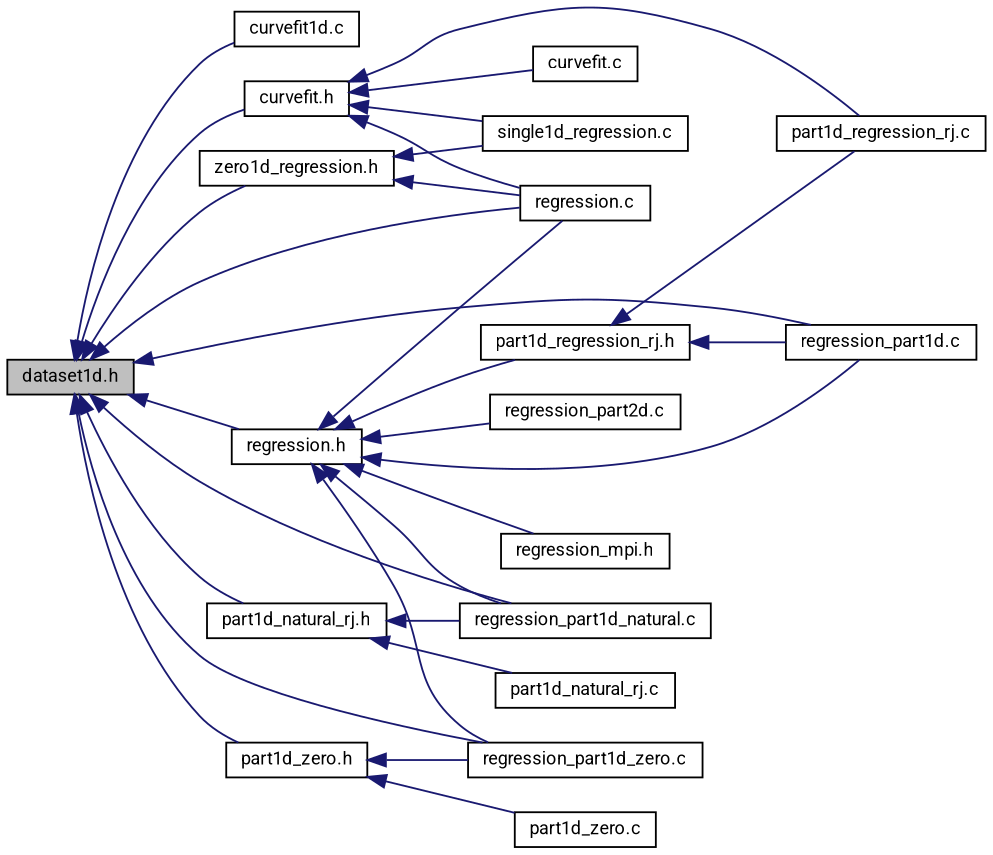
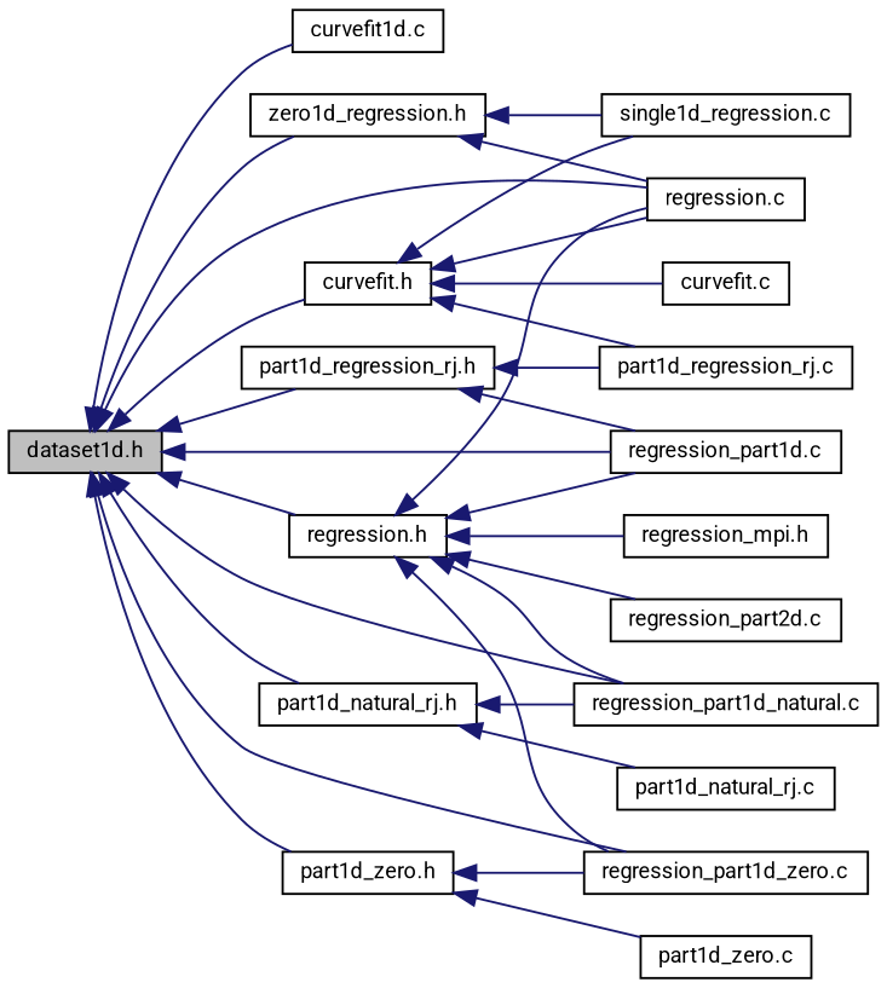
  digraph {
    fontname=Roboto
    rankdir=LR
    node [color=black fillcolor=white fontname=Roboto fontsize=10 shape=record style=filled]
    edge [color=midnightblue dir=back fontname=Roboto fontsize=10 labelfontname="FreeSans.ttf" labelfontsize=10 style=solid]
    n1 [fillcolor=grey75 fontcolor=black height=0.2 label="dataset1d.h" width=0.4]
    n2 [height=0.2 label="curvefit1d.c" width=0.4]
    n3 [height=0.2 label="regression.c" width=0.4]
    n4 [height=0.2 label="regression_part1d.c" width=0.4]
    n5 [height=0.2 label="regression_part1d_natural.c" width=0.4]
    n6 [height=0.2 label="regression_part1d_zero.c" width=0.4]
    n7 [height=0.2 label="curvefit.h" width=0.4]
    n8 [height=0.2 label="part1d_natural_rj.h" width=0.4]
    n9 [height=0.2 label="part1d_regression_rj.h" width=0.4]
    n10 [height=0.2 label="part1d_zero.h" width=0.4]
    n11 [height=0.2 label="regression.h" width=0.4]
    n12 [height=0.2 label="zero1d_regression.h" width=0.4]
    n13 [height=0.2 label="curvefit.c" width=0.4]
    n14 [height=0.2 label="part1d_regression_rj.c" width=0.4]
    n15 [height=0.2 label="single1d_regression.c" width=0.4]
    n16 [height=0.2 label="part1d_natural_rj.c" width=0.4]
    n17 [height=0.2 label="part1d_zero.c" width=0.4]
    n18 [height=0.2 label="regression_part2d.c" width=0.4]
    n19 [height=0.2 label="regression_mpi.h" width=0.4]
    n1 -> n2
    n1 -> n3
    n1 -> n4
    n1 -> n5
    n1 -> n6
    n1 -> n7
    n1 -> n8
-   n11 -> n9
+   n1 -> n9
    n1 -> n10
    n1 -> n11
    n1 -> n12
    n7 -> n3
    n7 -> n13
    n7 -> n14
    n7 -> n15
    n8 -> n5
    n8 -> n16
    n9 -> n4
    n9 -> n14
    n10 -> n6
    n10 -> n17
    n11 -> n3
    n11 -> n4
    n11 -> n5
    n11 -> n6
    n11 -> n18
    n11 -> n19
    n12 -> n3
    n12 -> n15
  }
